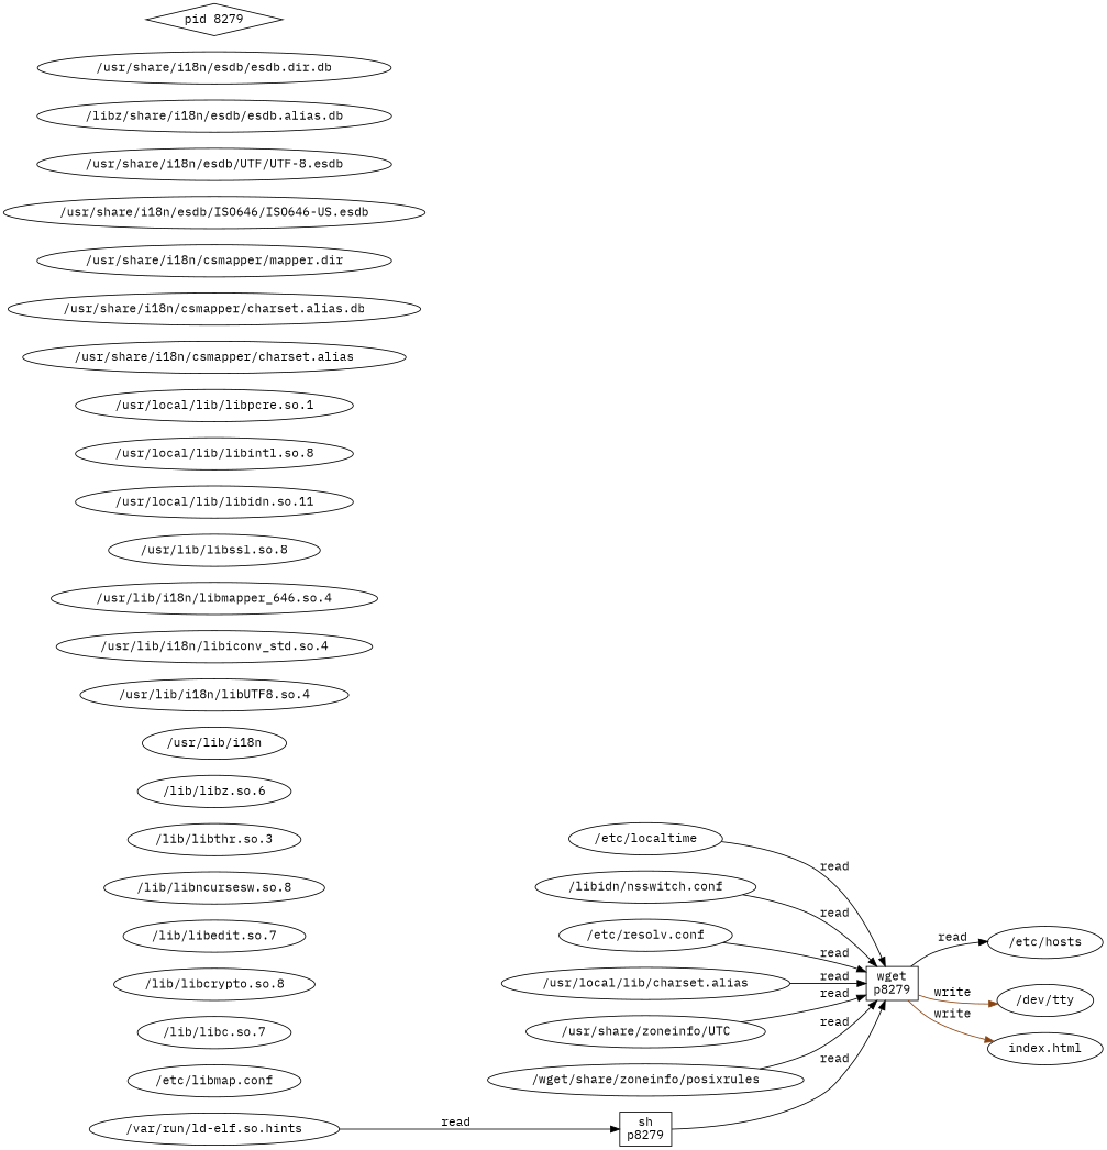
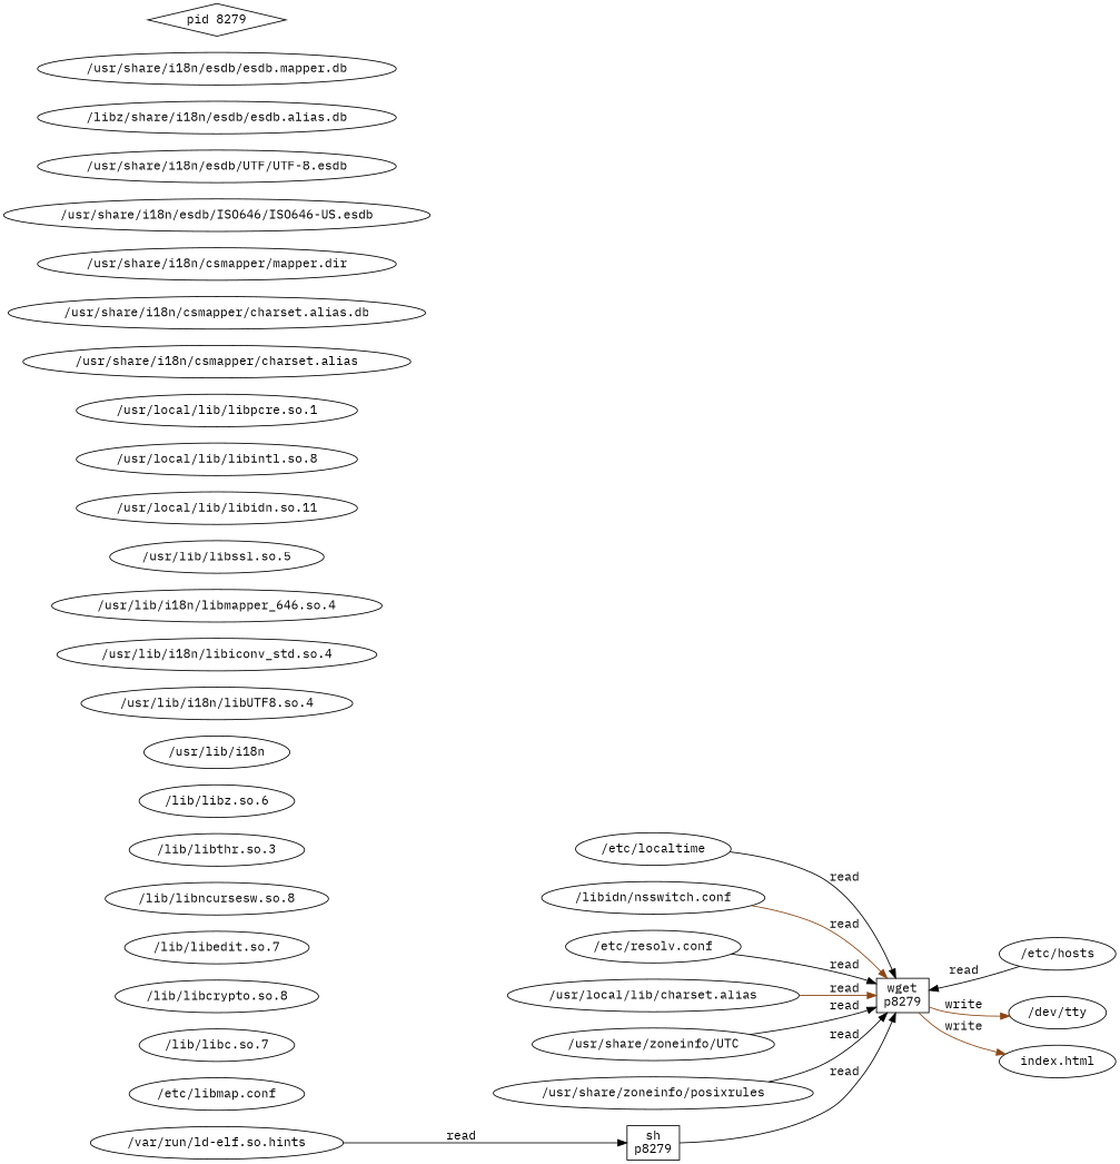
  strict digraph {
    fontname="IBM Plex Mono"
    rankdir=LR
    node [fontname="IBM Plex Mono"]
    edge [color=black fontname="IBM Plex Mono"]
    n1 [label="/dev/tty"]
    n2 [label="/etc/hosts"]
    n3 [label="wget\np8279" shape=box]
    n4 [label="index.html"]
    n5 [label="/etc/libmap.conf"]
    n6 [label="/etc/localtime"]
    n7 [label="/libidn/nsswitch.conf"]
    n8 [label="/etc/resolv.conf"]
    n9 [label="/lib/libc.so.7"]
    n10 [label="/lib/libcrypto.so.8"]
    n11 [label="/lib/libedit.so.7"]
    n12 [label="/lib/libncursesw.so.8"]
    n13 [label="/lib/libthr.so.3"]
    n14 [label="/lib/libz.so.6"]
    n15 [label="/usr/lib/i18n"]
    n16 [label="/usr/lib/i18n/libUTF8.so.4"]
    n17 [label="/usr/lib/i18n/libiconv_std.so.4"]
    n18 [label="/usr/lib/i18n/libmapper_646.so.4"]
-   n19 [label="/usr/lib/libssl.so.8"]
+   n19 [label="/usr/lib/libssl.so.5"]
    n20 [label="/usr/local/lib/charset.alias"]
    n21 [label="/usr/local/lib/libidn.so.11"]
    n22 [label="/usr/local/lib/libintl.so.8"]
    n23 [label="/usr/local/lib/libpcre.so.1"]
    n24 [label="/usr/share/i18n/csmapper/charset.alias"]
    n25 [label="/usr/share/i18n/csmapper/charset.alias.db"]
    n26 [label="/usr/share/i18n/csmapper/mapper.dir"]
    n27 [label="/usr/share/i18n/esdb/ISO646/ISO646-US.esdb"]
    n28 [label="/usr/share/i18n/esdb/UTF/UTF-8.esdb"]
    n29 [label="/libz/share/i18n/esdb/esdb.alias.db"]
-   n30 [label="/usr/share/i18n/esdb/esdb.dir.db"]
+   n30 [label="/usr/share/i18n/esdb/esdb.mapper.db"]
    n31 [label="/usr/share/zoneinfo/UTC"]
-   n32 [label="/wget/share/zoneinfo/posixrules"]
+   n32 [label="/usr/share/zoneinfo/posixrules"]
    n33 [label="/var/run/ld-elf.so.hints"]
    n34 [label="sh\np8279" shape=box]
    n35 [label="pid 8279" shape=diamond]
-   n3 -> n2 [label=read]
+   n2 -> n3 [label=read]
    n3 -> n1 [color=saddlebrown label=write]
    n3 -> n4 [color=saddlebrown label=write]
    n6 -> n3 [label=read]
-   n7 -> n3 [label=read]
+   n7 -> n3 [color=saddlebrown label=read]
    n8 -> n3 [label=read]
-   n20 -> n3 [label=read]
+   n20 -> n3 [color=saddlebrown label=read]
    n31 -> n3 [label=read]
    n32 -> n3 [label=read]
    n33 -> n34 [label=read]
    n34 -> n3 [label=read]
  }
